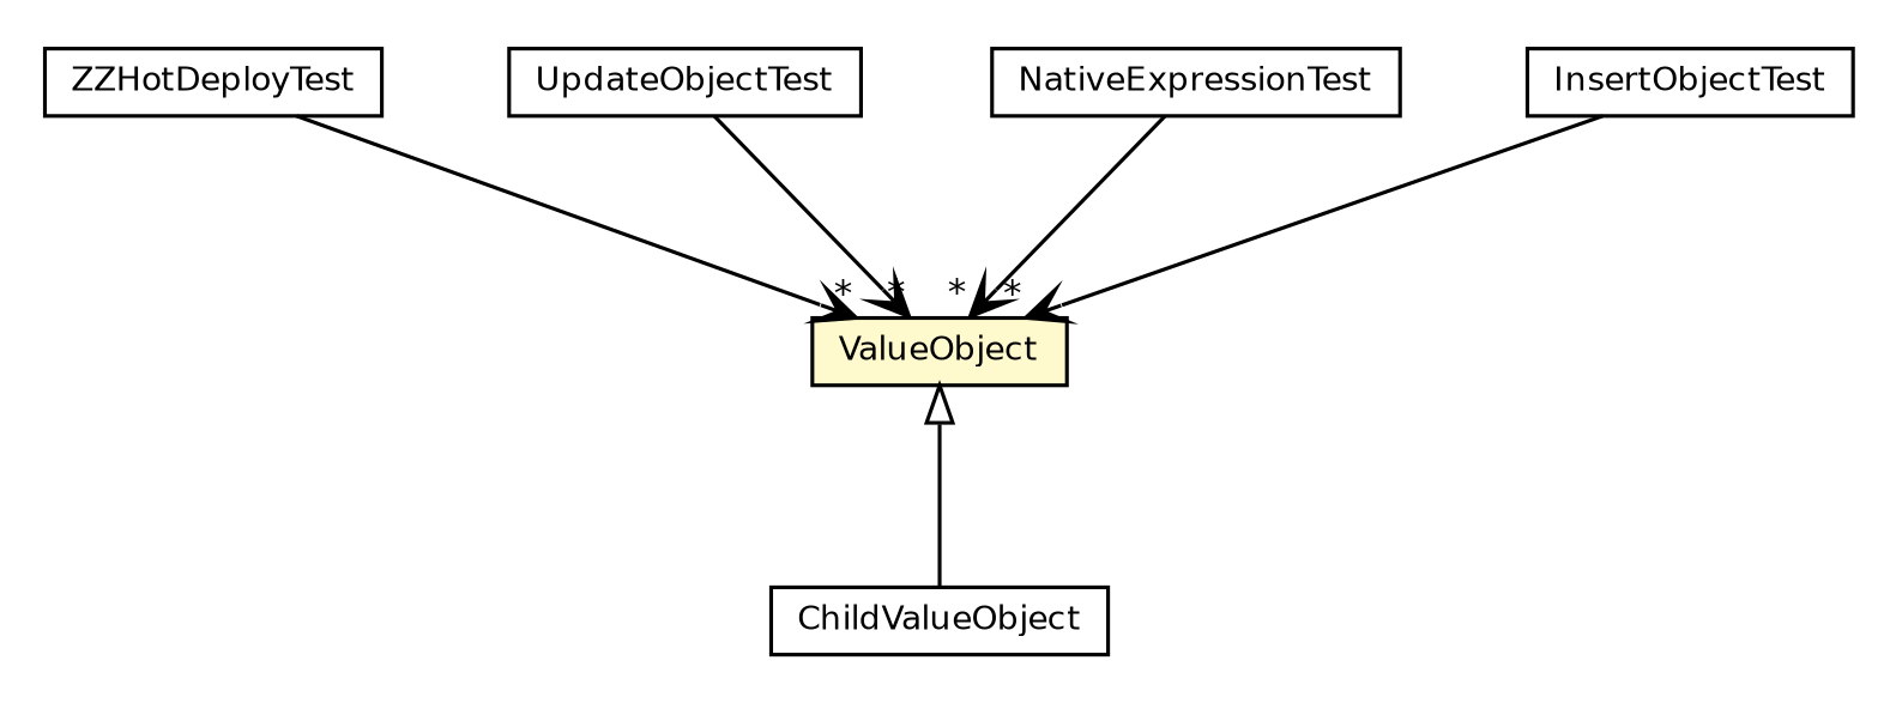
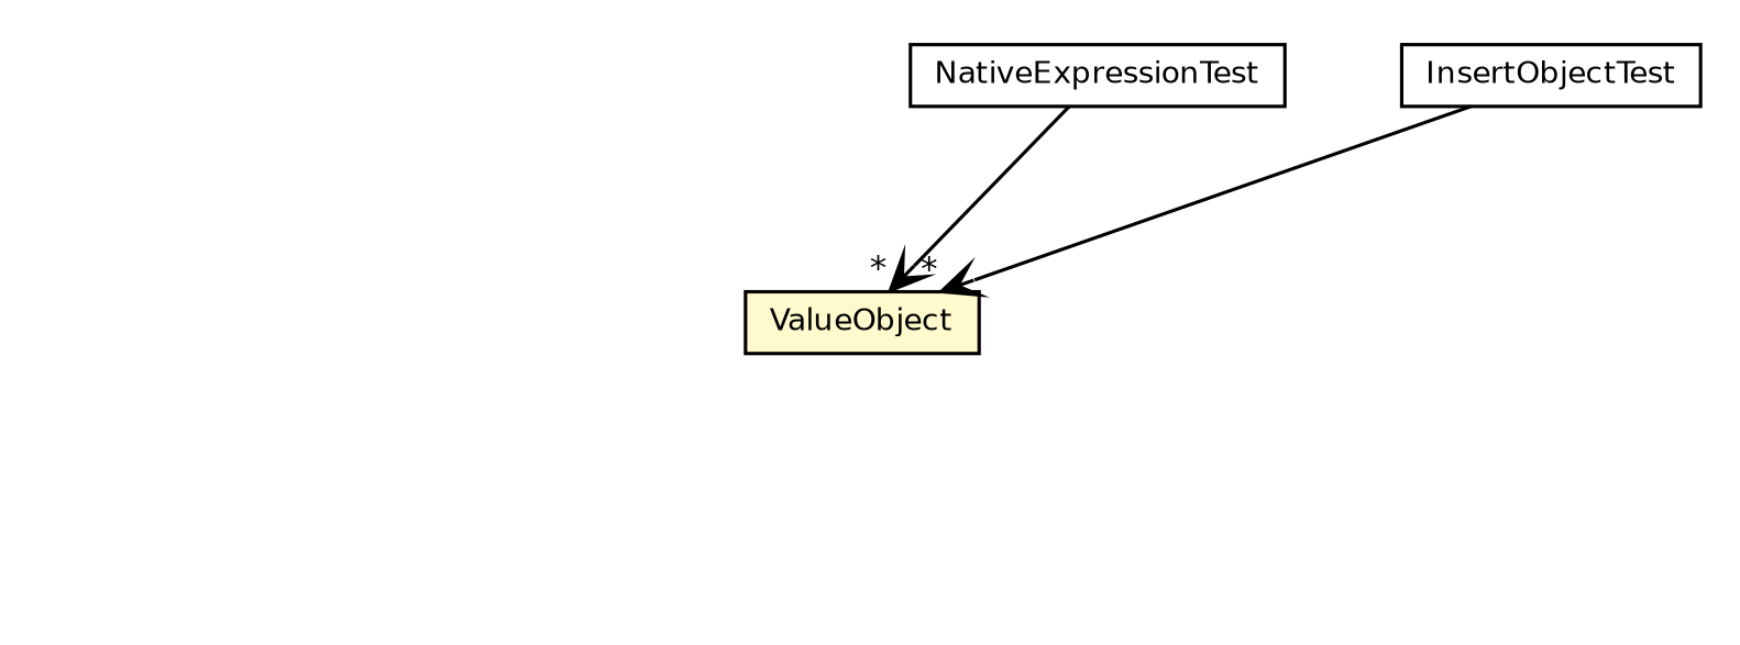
  digraph {
    node [fontcolor=black fontname=Helvetica fontsize=9.0 shape=plaintext]
    edge [arrowhead=open color=black fontcolor=black fontname=Helvetica fontsize=10.0 headlabel="*" headport=p labelfontname=Helvetica labelfontsize=10 tailport=p]
-   n1 [label=<<table border="0" cellborder="1" cellspacing="0" cellpadding="2" port="p" href="./ZZHotDeployTest.html"> 		<tr><td><table border="0" cellspacing="0" cellpadding="1"> 			<tr><td> ZZHotDeployTest </td></tr> 		</table></td></tr> 		</table>>]
    n2 [label=<<table border="0" cellborder="1" cellspacing="0" cellpadding="2" port="p" bgcolor="lemonChiffon" href="./ValueObject.html"> 		<tr><td><table border="0" cellspacing="0" cellpadding="1"> 			<tr><td> ValueObject </td></tr> 		</table></td></tr> 		</table>>]
-   n3 [label=<<table border="0" cellborder="1" cellspacing="0" cellpadding="2" port="p" href="./ChildValueObject.html"> 		<tr><td><table border="0" cellspacing="0" cellpadding="1"> 			<tr><td> ChildValueObject </td></tr> 		</table></td></tr> 		</table>>]
-   n4 [label=<<table border="0" cellborder="1" cellspacing="0" cellpadding="2" port="p" href="./UpdateObjectTest.html"> 		<tr><td><table border="0" cellspacing="0" cellpadding="1"> 			<tr><td> UpdateObjectTest </td></tr> 		</table></td></tr> 		</table>>]
    n5 [label=<<table border="0" cellborder="1" cellspacing="0" cellpadding="2" port="p" href="./NativeExpressionTest.html"> 		<tr><td><table border="0" cellspacing="0" cellpadding="1"> 			<tr><td> NativeExpressionTest </td></tr> 		</table></td></tr> 		</table>>]
    n6 [label=<<table border="0" cellborder="1" cellspacing="0" cellpadding="2" port="p" href="./InsertObjectTest.html"> 		<tr><td><table border="0" cellspacing="0" cellpadding="1"> 			<tr><td> InsertObjectTest </td></tr> 		</table></td></tr> 		</table>>]
-   n1 -> n2
-   n2 -> n3 [arrowtail=empty dir=back fontsize=10 arrowhead="" color="" fontcolor="" headlabel=""]
-   n4 -> n2
    n5 -> n2
    n6 -> n2
  }
